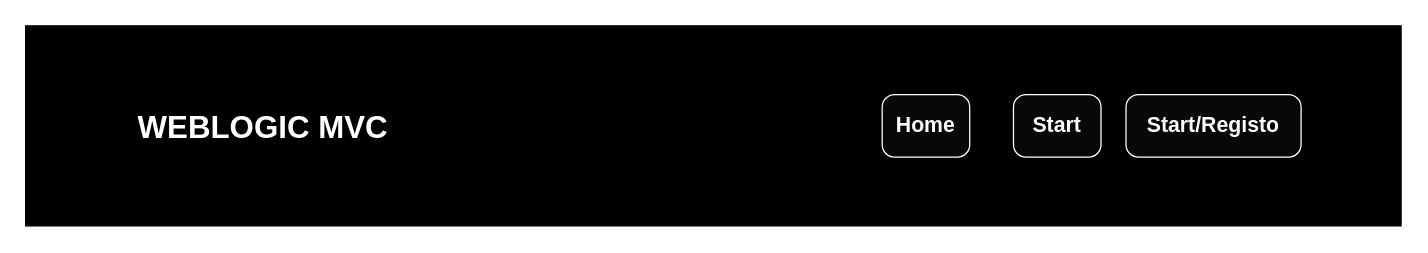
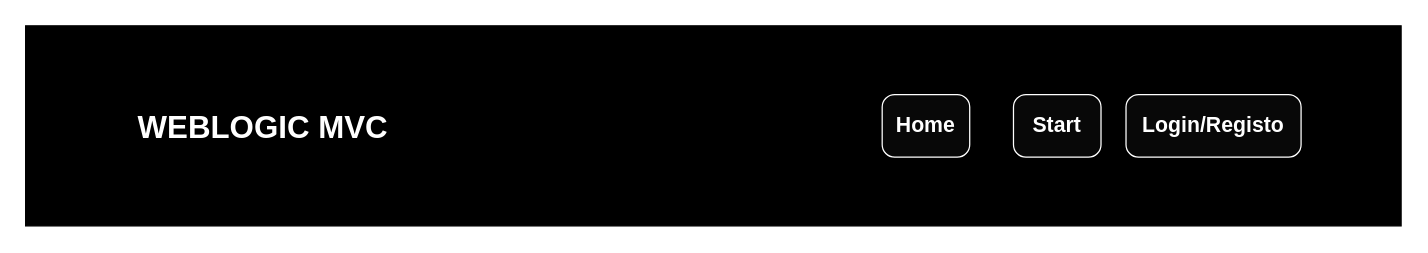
  <mxCell id="0" />
  <mxCell id="1" parent="0" />
  <mxCell id="2" value="" style="rounded=0;whiteSpace=wrap;html=1;fillColor=#000000;" vertex="1" parent="1"><mxGeometry width="1100" height="160" as="geometry" x="20" y="20" /></mxCell>
  <mxCell id="3" value="&lt;font color=&quot;#ffffff&quot; size=&quot;1&quot;&gt;&lt;b style=&quot;font-size: 25px&quot;&gt;WEBLOGIC MVC&lt;/b&gt;&lt;/font&gt;" style="text;html=1;align=center;verticalAlign=middle;whiteSpace=wrap;rounded=0;" vertex="1" parent="1"><mxGeometry x="80" y="90" width="260" height="20" as="geometry" /></mxCell>
  <mxCell id="4" value="Home" style="strokeWidth=1;shadow=0;dashed=0;align=center;html=1;shape=mxgraph.mockup.buttons.button;fontColor=#ffffff;mainText=;buttonStyle=round;fontSize=17;fontStyle=1;whiteSpace=wrap;fillColor=#080808;strokeColor=#FFFFFF;" vertex="1" parent="1"><mxGeometry x="705" y="75" width="70" height="50" as="geometry" /></mxCell>
  <mxCell id="5" value="Start" style="strokeWidth=1;shadow=0;dashed=0;align=center;html=1;shape=mxgraph.mockup.buttons.button;fontColor=#ffffff;mainText=;buttonStyle=round;fontSize=17;fontStyle=1;whiteSpace=wrap;fillColor=#080808;strokeColor=#FFFFFF;" vertex="1" parent="1"><mxGeometry x="810" y="75" width="70" height="50" as="geometry" /></mxCell>
- <mxCell id="6" value="Start/Registo" style="strokeWidth=1;shadow=0;dashed=0;align=center;html=1;shape=mxgraph.mockup.buttons.button;fontColor=#ffffff;mainText=;buttonStyle=round;fontSize=17;fontStyle=1;whiteSpace=wrap;fillColor=#080808;strokeColor=#FFFFFF;" vertex="1" parent="1"><mxGeometry x="900" y="75" width="140" height="50" as="geometry" /></mxCell>
+ <mxCell id="6" value="Login/Registo" style="strokeWidth=1;shadow=0;dashed=0;align=center;html=1;shape=mxgraph.mockup.buttons.button;fontColor=#ffffff;mainText=;buttonStyle=round;fontSize=17;fontStyle=1;whiteSpace=wrap;fillColor=#080808;strokeColor=#FFFFFF;" vertex="1" parent="1"><mxGeometry x="900" y="75" width="140" height="50" as="geometry" /></mxCell>
